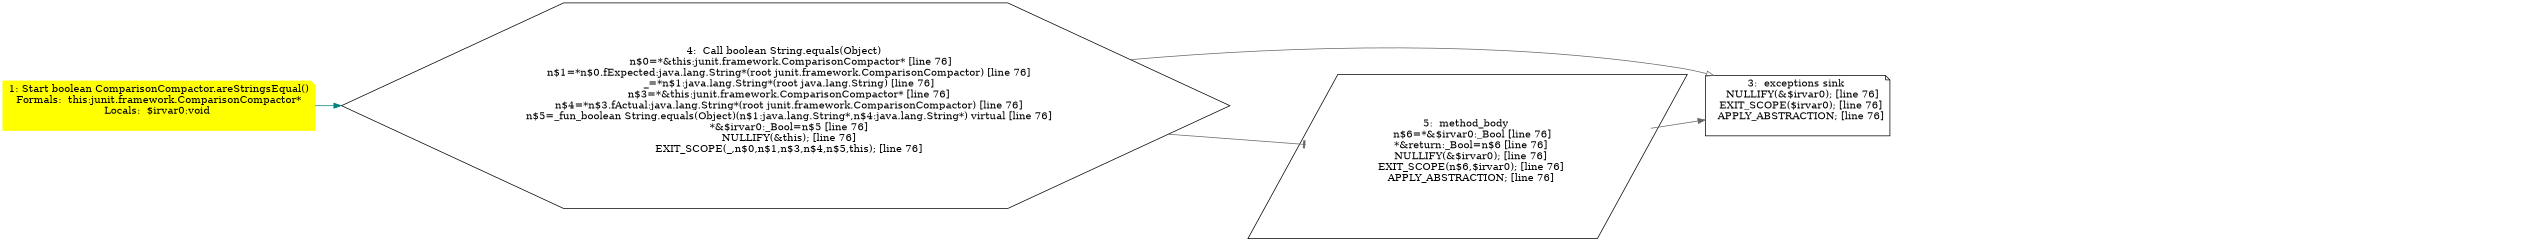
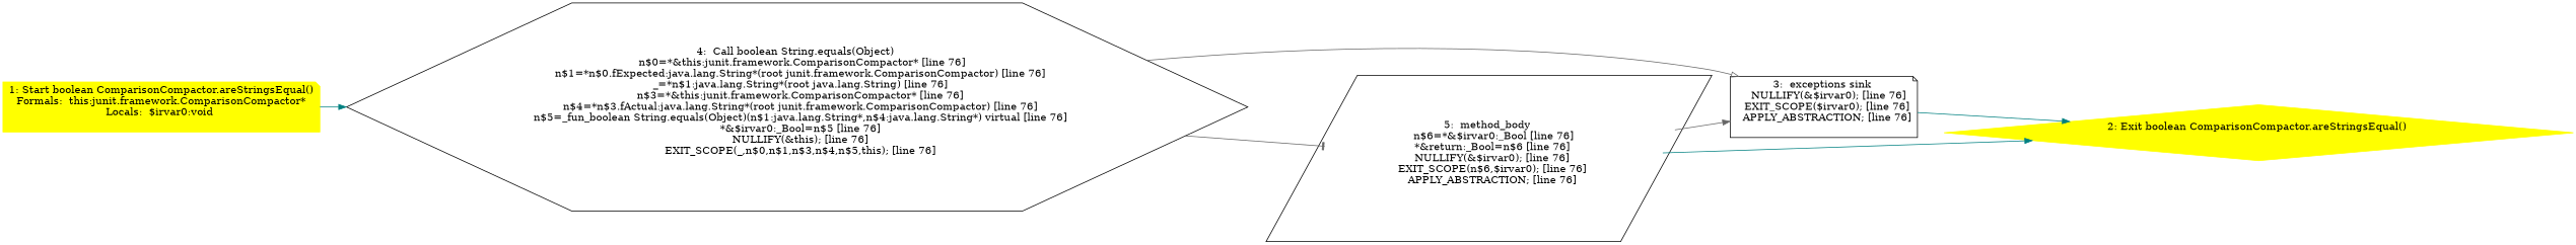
  digraph {
    rankdir=LR
    node [shape=note]
    edge [color=teal arrowhead=normal]
    n1 [color=yellow label="1: Start boolean ComparisonCompactor.areStringsEqual()\nFormals:  this:junit.framework.ComparisonCompactor*\nLocals:  $irvar0:void \n  " style=filled]
    n2 [label="4:  Call boolean String.equals(Object) \n   n$0=*&this:junit.framework.ComparisonCompactor* [line 76]\n  n$1=*n$0.fExpected:java.lang.String*(root junit.framework.ComparisonCompactor) [line 76]\n  _=*n$1:java.lang.String*(root java.lang.String) [line 76]\n  n$3=*&this:junit.framework.ComparisonCompactor* [line 76]\n  n$4=*n$3.fActual:java.lang.String*(root junit.framework.ComparisonCompactor) [line 76]\n  n$5=_fun_boolean String.equals(Object)(n$1:java.lang.String*,n$4:java.lang.String*) virtual [line 76]\n  *&$irvar0:_Bool=n$5 [line 76]\n  NULLIFY(&this); [line 76]\n  EXIT_SCOPE(_,n$0,n$1,n$3,n$4,n$5,this); [line 76]\n " shape=hexagon]
    n3 [label="3:  exceptions sink \n   NULLIFY(&$irvar0); [line 76]\n  EXIT_SCOPE($irvar0); [line 76]\n  APPLY_ABSTRACTION; [line 76]\n "]
    n4 [label="5:  method_body \n   n$6=*&$irvar0:_Bool [line 76]\n  *&return:_Bool=n$6 [line 76]\n  NULLIFY(&$irvar0); [line 76]\n  EXIT_SCOPE(n$6,$irvar0); [line 76]\n  APPLY_ABSTRACTION; [line 76]\n " shape=parallelogram]
+   n5 [color=yellow label="2: Exit boolean ComparisonCompactor.areStringsEqual() \n  " style=filled shape=diamond]
    n1 -> n2
    n2 -> n3 [color=gray40 arrowhead=onormal]
    n2 -> n4 [color=gray40 arrowhead=tee]
+   n3 -> n5
    n4 -> n3 [color=gray40]
+   n4 -> n5
  }
